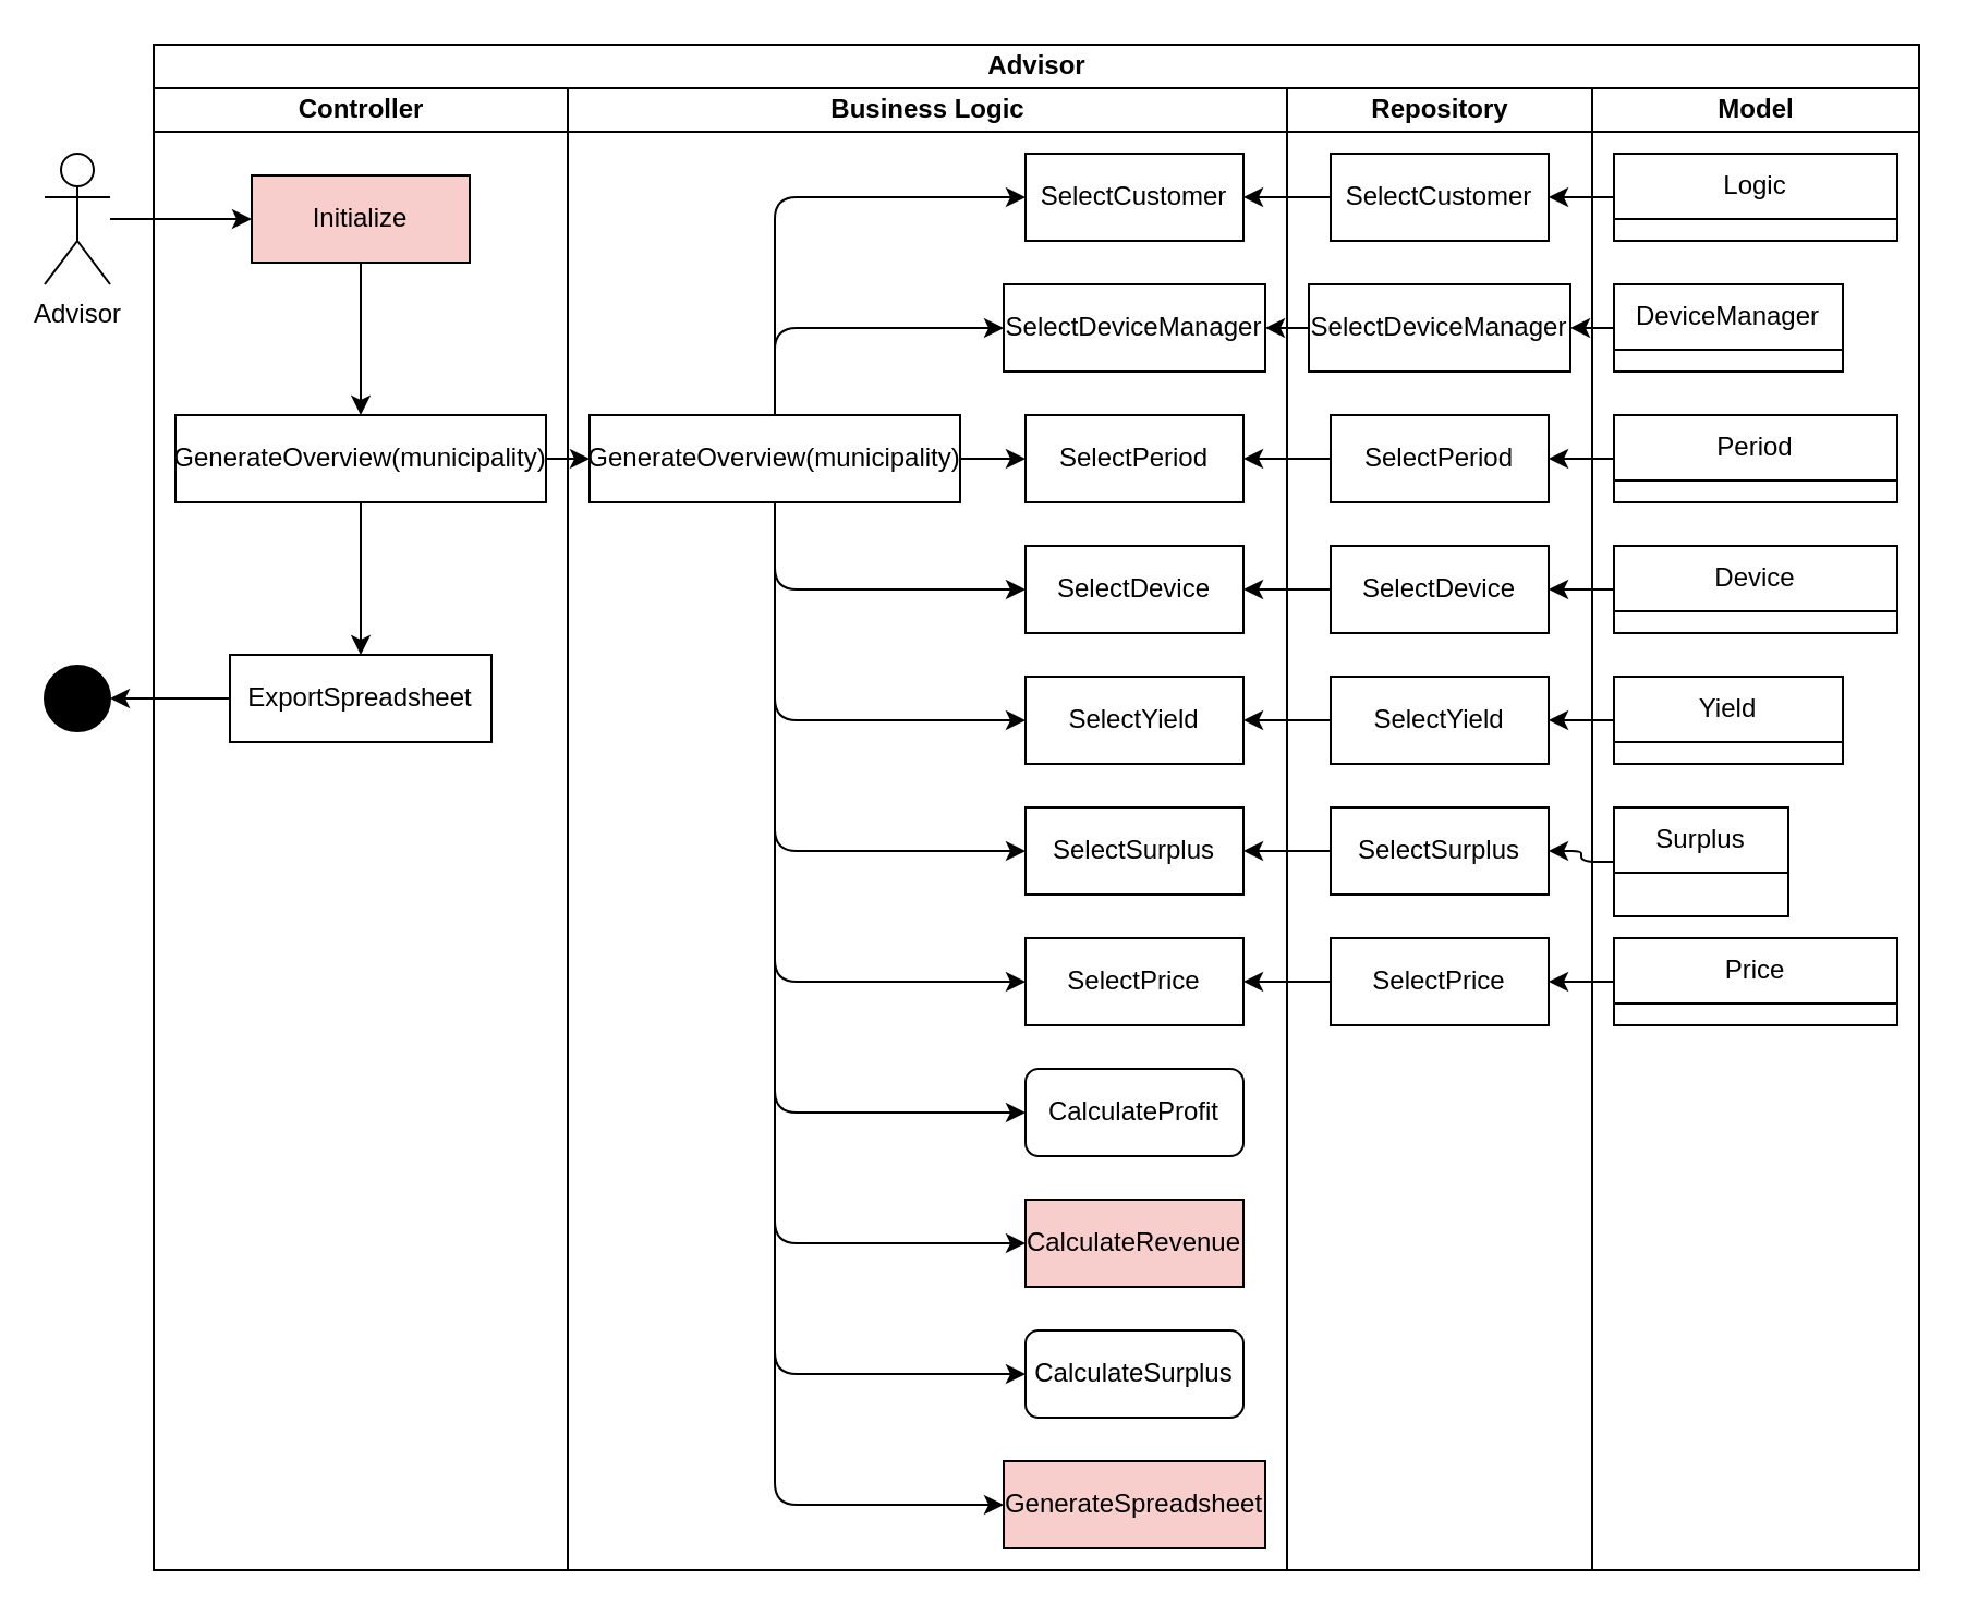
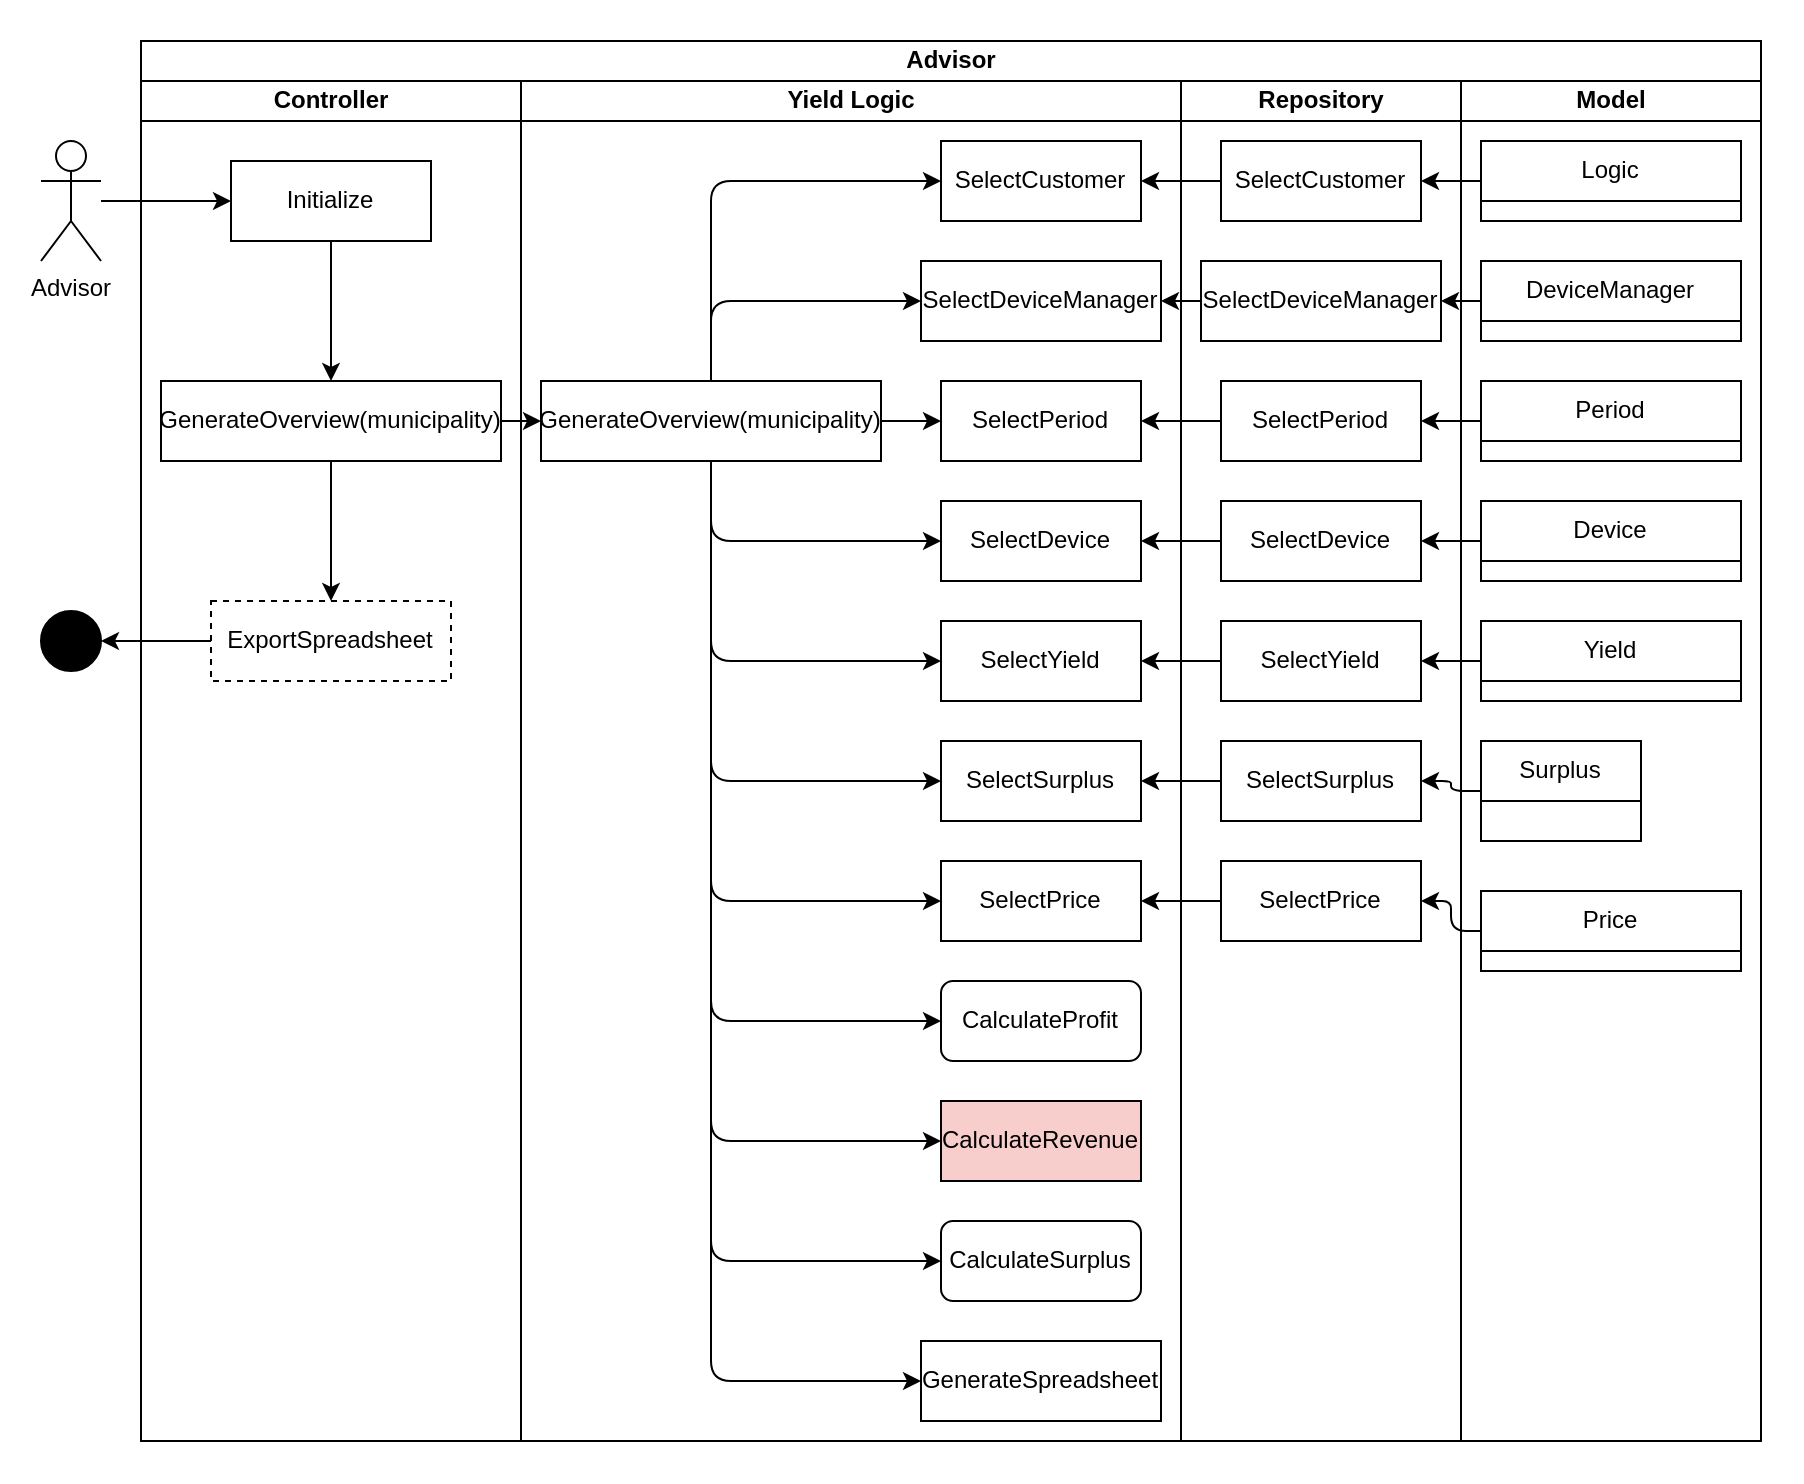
  <mxCell id="0" />
  <mxCell id="1" parent="0" />
  <mxCell id="2" value="Advisor" style="swimlane;childLayout=stackLayout;resizeParent=1;resizeParentMax=0;startSize=20;html=1;" vertex="1" parent="1"><mxGeometry x="70" y="20" width="810" height="700" as="geometry" /></mxCell>
  <mxCell id="3" value="Controller" style="swimlane;startSize=20;html=1;" vertex="1" parent="2"><mxGeometry y="20" width="190" height="680" as="geometry" /></mxCell>
  <mxCell id="4" style="edgeStyle=orthogonalEdgeStyle;html=1;" edge="1" parent="3" source="5" target="8"><mxGeometry relative="1" as="geometry"><mxPoint x="55.0" y="150.0" as="targetPoint" /></mxGeometry></mxCell>
- <mxCell id="5" value="Initialize" style="rounded=0;whiteSpace=wrap;html=1;fillColor=#f8cecc;" vertex="1" parent="3"><mxGeometry x="45" y="40" width="100" height="40" as="geometry" /></mxCell>
- <mxCell id="6" value="ExportSpreadsheet" style="rounded=0;whiteSpace=wrap;html=1;" vertex="1" parent="3"><mxGeometry x="35" y="260" width="120" height="40" as="geometry" /></mxCell>
+ <mxCell id="5" value="Initialize" style="rounded=0;whiteSpace=wrap;html=1;" vertex="1" parent="3"><mxGeometry x="45" y="40" width="100" height="40" as="geometry" /></mxCell>
+ <mxCell id="6" value="ExportSpreadsheet" style="rounded=0;whiteSpace=wrap;html=1;dashed=1;" vertex="1" parent="3"><mxGeometry x="35" y="260" width="120" height="40" as="geometry" /></mxCell>
  <mxCell id="7" style="edgeStyle=orthogonalEdgeStyle;html=1;" edge="1" parent="3" source="8" target="6"><mxGeometry relative="1" as="geometry"><mxPoint x="55.0" y="190" as="sourcePoint" /><Array as="points" /></mxGeometry></mxCell>
  <mxCell id="8" value="GenerateOverview(municipality)" style="rounded=0;whiteSpace=wrap;html=1;" vertex="1" parent="3"><mxGeometry x="10" y="150" width="170" height="40" as="geometry" /></mxCell>
- <mxCell id="9" value="Business Logic" style="swimlane;startSize=20;html=1;" vertex="1" parent="2"><mxGeometry x="190" y="20" width="330" height="680" as="geometry" /></mxCell>
+ <mxCell id="9" value="Yield Logic" style="swimlane;startSize=20;html=1;" vertex="1" parent="2"><mxGeometry x="190" y="20" width="330" height="680" as="geometry" /></mxCell>
  <mxCell id="10" style="edgeStyle=orthogonalEdgeStyle;html=1;" edge="1" parent="9" source="20" target="21"><mxGeometry relative="1" as="geometry"><Array as="points"><mxPoint x="95" y="50" /></Array></mxGeometry></mxCell>
  <mxCell id="11" style="edgeStyle=orthogonalEdgeStyle;html=1;" edge="1" parent="9" source="20" target="23"><mxGeometry relative="1" as="geometry"><Array as="points"><mxPoint x="95" y="110" /></Array></mxGeometry></mxCell>
  <mxCell id="12" style="edgeStyle=orthogonalEdgeStyle;html=1;" edge="1" parent="9" source="20" target="27"><mxGeometry relative="1" as="geometry" /></mxCell>
  <mxCell id="13" style="edgeStyle=orthogonalEdgeStyle;html=1;" edge="1" parent="9" source="20" target="24"><mxGeometry relative="1" as="geometry"><Array as="points"><mxPoint x="95" y="230" /></Array></mxGeometry></mxCell>
  <mxCell id="14" style="edgeStyle=orthogonalEdgeStyle;html=1;" edge="1" parent="9" source="20" target="25"><mxGeometry relative="1" as="geometry"><Array as="points"><mxPoint x="95" y="290" /></Array></mxGeometry></mxCell>
  <mxCell id="15" style="edgeStyle=orthogonalEdgeStyle;html=1;" edge="1" parent="9" source="20" target="26"><mxGeometry relative="1" as="geometry"><Array as="points"><mxPoint x="95" y="350" /></Array></mxGeometry></mxCell>
  <mxCell id="16" style="edgeStyle=orthogonalEdgeStyle;html=1;" edge="1" parent="9" source="20" target="22"><mxGeometry relative="1" as="geometry"><Array as="points"><mxPoint x="95" y="410" /></Array></mxGeometry></mxCell>
  <mxCell id="17" style="edgeStyle=orthogonalEdgeStyle;html=1;" edge="1" parent="9" source="20" target="28"><mxGeometry relative="1" as="geometry"><Array as="points"><mxPoint x="95" y="470" /></Array></mxGeometry></mxCell>
  <mxCell id="18" style="edgeStyle=orthogonalEdgeStyle;html=1;" edge="1" parent="9" source="20" target="29"><mxGeometry relative="1" as="geometry"><Array as="points"><mxPoint x="95" y="530" /></Array></mxGeometry></mxCell>
  <mxCell id="19" style="edgeStyle=orthogonalEdgeStyle;html=1;" edge="1" parent="9" source="20" target="30"><mxGeometry relative="1" as="geometry"><Array as="points"><mxPoint x="95" y="590" /></Array></mxGeometry></mxCell>
  <mxCell id="20" value="GenerateOverview(municipality)" style="rounded=0;whiteSpace=wrap;html=1;" vertex="1" parent="9"><mxGeometry x="10" y="150" width="170" height="40" as="geometry" /></mxCell>
  <mxCell id="21" value="SelectCustomer" style="rounded=0;whiteSpace=wrap;html=1;" vertex="1" parent="9"><mxGeometry x="210.0" y="30" width="100" height="40" as="geometry" /></mxCell>
  <mxCell id="22" value="SelectPrice" style="rounded=0;whiteSpace=wrap;html=1;" vertex="1" parent="9"><mxGeometry x="210.0" y="390" width="100" height="40" as="geometry" /></mxCell>
  <mxCell id="23" value="SelectDeviceManager" style="rounded=0;whiteSpace=wrap;html=1;" vertex="1" parent="9"><mxGeometry x="200" y="90" width="120" height="40" as="geometry" /></mxCell>
  <mxCell id="24" value="SelectDevice" style="rounded=0;whiteSpace=wrap;html=1;" vertex="1" parent="9"><mxGeometry x="210.0" y="210" width="100" height="40" as="geometry" /></mxCell>
  <mxCell id="25" value="SelectYield" style="rounded=0;whiteSpace=wrap;html=1;" vertex="1" parent="9"><mxGeometry x="210.0" y="270" width="100" height="40" as="geometry" /></mxCell>
  <mxCell id="26" value="SelectSurplus" style="rounded=0;whiteSpace=wrap;html=1;" vertex="1" parent="9"><mxGeometry x="210.0" y="330" width="100" height="40" as="geometry" /></mxCell>
  <mxCell id="27" value="SelectPeriod" style="rounded=0;whiteSpace=wrap;html=1;" vertex="1" parent="9"><mxGeometry x="210.0" y="150" width="100" height="40" as="geometry" /></mxCell>
  <mxCell id="28" value="CalculateProfit" style="whiteSpace=wrap;html=1;rounded=1;" vertex="1" parent="9"><mxGeometry x="210.0" y="450" width="100" height="40" as="geometry" /></mxCell>
  <mxCell id="29" value="CalculateRevenue" style="rounded=0;whiteSpace=wrap;html=1;fillColor=#f8cecc;" vertex="1" parent="9"><mxGeometry x="210.0" y="510" width="100" height="40" as="geometry" /></mxCell>
  <mxCell id="30" value="CalculateSurplus" style="whiteSpace=wrap;html=1;rounded=1;" vertex="1" parent="9"><mxGeometry x="210.0" y="570" width="100" height="40" as="geometry" /></mxCell>
- <mxCell id="31" value="GenerateSpreadsheet" style="rounded=0;whiteSpace=wrap;html=1;fillColor=#f8cecc;" vertex="1" parent="9"><mxGeometry x="200" y="630" width="120" height="40" as="geometry" /></mxCell>
+ <mxCell id="31" value="GenerateSpreadsheet" style="rounded=0;whiteSpace=wrap;html=1;" vertex="1" parent="9"><mxGeometry x="200" y="630" width="120" height="40" as="geometry" /></mxCell>
  <mxCell id="32" style="edgeStyle=orthogonalEdgeStyle;html=1;" edge="1" parent="9" source="20" target="31"><mxGeometry relative="1" as="geometry"><Array as="points"><mxPoint x="95" y="650" /></Array></mxGeometry></mxCell>
  <mxCell id="33" value="Repository" style="swimlane;startSize=20;html=1;" vertex="1" parent="2"><mxGeometry x="520" y="20" width="140" height="680" as="geometry" /></mxCell>
  <mxCell id="34" value="SelectCustomer" style="rounded=0;whiteSpace=wrap;html=1;" vertex="1" parent="33"><mxGeometry x="20.0" y="30" width="100" height="40" as="geometry" /></mxCell>
  <mxCell id="35" value="SelectDeviceManager" style="rounded=0;whiteSpace=wrap;html=1;" vertex="1" parent="33"><mxGeometry x="10" y="90" width="120" height="40" as="geometry" /></mxCell>
  <mxCell id="36" value="SelectPrice" style="rounded=0;whiteSpace=wrap;html=1;" vertex="1" parent="33"><mxGeometry x="20.0" y="390" width="100" height="40" as="geometry" /></mxCell>
  <mxCell id="37" value="SelectDevice" style="rounded=0;whiteSpace=wrap;html=1;" vertex="1" parent="33"><mxGeometry x="20.0" y="210" width="100" height="40" as="geometry" /></mxCell>
  <mxCell id="38" value="SelectYield" style="rounded=0;whiteSpace=wrap;html=1;" vertex="1" parent="33"><mxGeometry x="20.0" y="270" width="100" height="40" as="geometry" /></mxCell>
  <mxCell id="39" value="SelectSurplus" style="rounded=0;whiteSpace=wrap;html=1;" vertex="1" parent="33"><mxGeometry x="20.0" y="330" width="100" height="40" as="geometry" /></mxCell>
  <mxCell id="40" value="SelectPeriod" style="rounded=0;whiteSpace=wrap;html=1;" vertex="1" parent="33"><mxGeometry x="20.0" y="150" width="100" height="40" as="geometry" /></mxCell>
  <mxCell id="41" value="Model" style="swimlane;startSize=20;html=1;" vertex="1" parent="2"><mxGeometry x="660" y="20" width="150" height="680" as="geometry" /></mxCell>
  <mxCell id="42" value="Logic" style="swimlane;fontStyle=0;childLayout=stackLayout;horizontal=1;startSize=30;horizontalStack=0;resizeParent=1;resizeParentMax=0;resizeLast=0;collapsible=1;marginBottom=0;whiteSpace=wrap;html=1;fontSize=12;" vertex="1" parent="41"><mxGeometry x="10" y="30" width="130" height="40" as="geometry" /></mxCell>
- <mxCell id="43" value="DeviceManager" style="swimlane;fontStyle=0;childLayout=stackLayout;horizontal=1;startSize=30;horizontalStack=0;resizeParent=1;resizeParentMax=0;resizeLast=0;collapsible=1;marginBottom=0;whiteSpace=wrap;html=1;fontSize=12;" vertex="1" parent="41"><mxGeometry x="10" y="90" width="105" height="40" as="geometry" /></mxCell>
+ <mxCell id="43" value="DeviceManager" style="swimlane;fontStyle=0;childLayout=stackLayout;horizontal=1;startSize=30;horizontalStack=0;resizeParent=1;resizeParentMax=0;resizeLast=0;collapsible=1;marginBottom=0;whiteSpace=wrap;html=1;fontSize=12;" vertex="1" parent="41"><mxGeometry x="10" y="90" width="130" height="40" as="geometry" /></mxCell>
  <mxCell id="44" value="Period" style="swimlane;fontStyle=0;childLayout=stackLayout;horizontal=1;startSize=30;horizontalStack=0;resizeParent=1;resizeParentMax=0;resizeLast=0;collapsible=1;marginBottom=0;whiteSpace=wrap;html=1;fontSize=12;" vertex="1" parent="41"><mxGeometry x="10" y="150" width="130" height="40" as="geometry" /></mxCell>
  <mxCell id="45" value="Device" style="swimlane;fontStyle=0;childLayout=stackLayout;horizontal=1;startSize=30;horizontalStack=0;resizeParent=1;resizeParentMax=0;resizeLast=0;collapsible=1;marginBottom=0;whiteSpace=wrap;html=1;fontSize=12;" vertex="1" parent="41"><mxGeometry x="10" y="210" width="130" height="40" as="geometry" /></mxCell>
- <mxCell id="46" value="Yield" style="swimlane;fontStyle=0;childLayout=stackLayout;horizontal=1;startSize=30;horizontalStack=0;resizeParent=1;resizeParentMax=0;resizeLast=0;collapsible=1;marginBottom=0;whiteSpace=wrap;html=1;fontSize=12;" vertex="1" parent="41"><mxGeometry x="10" y="270" width="105" height="40" as="geometry" /></mxCell>
+ <mxCell id="46" value="Yield" style="swimlane;fontStyle=0;childLayout=stackLayout;horizontal=1;startSize=30;horizontalStack=0;resizeParent=1;resizeParentMax=0;resizeLast=0;collapsible=1;marginBottom=0;whiteSpace=wrap;html=1;fontSize=12;" vertex="1" parent="41"><mxGeometry x="10" y="270" width="130" height="40" as="geometry" /></mxCell>
  <mxCell id="47" value="Surplus" style="swimlane;fontStyle=0;childLayout=stackLayout;horizontal=1;startSize=30;horizontalStack=0;resizeParent=1;resizeParentMax=0;resizeLast=0;collapsible=1;marginBottom=0;whiteSpace=wrap;html=1;fontSize=12;" vertex="1" parent="41"><mxGeometry x="10" y="330" width="80" height="50" as="geometry" /></mxCell>
- <mxCell id="48" value="Price" style="swimlane;fontStyle=0;childLayout=stackLayout;horizontal=1;startSize=30;horizontalStack=0;resizeParent=1;resizeParentMax=0;resizeLast=0;collapsible=1;marginBottom=0;whiteSpace=wrap;html=1;fontSize=12;" vertex="1" parent="41"><mxGeometry x="10" y="390" width="130" height="40" as="geometry" /></mxCell>
+ <mxCell id="48" value="Price" style="swimlane;fontStyle=0;childLayout=stackLayout;horizontal=1;startSize=30;horizontalStack=0;resizeParent=1;resizeParentMax=0;resizeLast=0;collapsible=1;marginBottom=0;whiteSpace=wrap;html=1;fontSize=12;" vertex="1" parent="41"><mxGeometry x="10" y="405" width="130" height="40" as="geometry" /></mxCell>
  <mxCell id="49" style="edgeStyle=orthogonalEdgeStyle;html=1;" edge="1" parent="2" source="34" target="21"><mxGeometry relative="1" as="geometry" /></mxCell>
  <mxCell id="50" style="edgeStyle=orthogonalEdgeStyle;html=1;" edge="1" parent="2" source="35" target="23"><mxGeometry relative="1" as="geometry" /></mxCell>
  <mxCell id="51" style="edgeStyle=orthogonalEdgeStyle;html=1;" edge="1" parent="2" source="40" target="27"><mxGeometry relative="1" as="geometry" /></mxCell>
  <mxCell id="52" style="edgeStyle=orthogonalEdgeStyle;html=1;" edge="1" parent="2" source="37" target="24"><mxGeometry relative="1" as="geometry" /></mxCell>
  <mxCell id="53" style="edgeStyle=orthogonalEdgeStyle;html=1;" edge="1" parent="2" source="38" target="25"><mxGeometry relative="1" as="geometry" /></mxCell>
  <mxCell id="54" style="edgeStyle=orthogonalEdgeStyle;html=1;" edge="1" parent="2" source="39" target="26"><mxGeometry relative="1" as="geometry" /></mxCell>
  <mxCell id="55" style="edgeStyle=orthogonalEdgeStyle;html=1;" edge="1" parent="2" source="36" target="22"><mxGeometry relative="1" as="geometry" /></mxCell>
  <mxCell id="56" style="edgeStyle=orthogonalEdgeStyle;html=1;" edge="1" parent="2" source="8" target="20"><mxGeometry relative="1" as="geometry"><mxPoint x="150" y="190" as="sourcePoint" /></mxGeometry></mxCell>
  <mxCell id="57" style="edgeStyle=orthogonalEdgeStyle;html=1;" edge="1" parent="2" source="48" target="36"><mxGeometry relative="1" as="geometry" /></mxCell>
  <mxCell id="58" style="edgeStyle=orthogonalEdgeStyle;html=1;" edge="1" parent="2" source="47" target="39"><mxGeometry relative="1" as="geometry" /></mxCell>
  <mxCell id="59" style="edgeStyle=orthogonalEdgeStyle;html=1;" edge="1" parent="2" source="46" target="38"><mxGeometry relative="1" as="geometry" /></mxCell>
  <mxCell id="60" style="edgeStyle=orthogonalEdgeStyle;html=1;" edge="1" parent="2" source="45" target="37"><mxGeometry relative="1" as="geometry" /></mxCell>
  <mxCell id="61" style="edgeStyle=orthogonalEdgeStyle;html=1;" edge="1" parent="2" source="44" target="40"><mxGeometry relative="1" as="geometry" /></mxCell>
  <mxCell id="62" style="edgeStyle=orthogonalEdgeStyle;html=1;" edge="1" parent="2" source="43" target="35"><mxGeometry relative="1" as="geometry" /></mxCell>
  <mxCell id="63" style="edgeStyle=orthogonalEdgeStyle;html=1;" edge="1" parent="2" source="42" target="34"><mxGeometry relative="1" as="geometry" /></mxCell>
  <mxCell id="64" style="edgeStyle=none;html=1;" edge="1" source="65" target="5" parent="1"><mxGeometry relative="1" as="geometry" /></mxCell>
  <mxCell id="65" value="Advisor" style="shape=umlActor;verticalLabelPosition=bottom;verticalAlign=top;html=1;outlineConnect=0;" vertex="1" parent="1"><mxGeometry x="20" y="70" width="30" height="60" as="geometry" /></mxCell>
  <mxCell id="66" value="" style="ellipse;fillColor=strokeColor;" vertex="1" parent="1"><mxGeometry x="20" y="305" width="30" height="30" as="geometry" /></mxCell>
  <mxCell id="67" style="edgeStyle=orthogonalEdgeStyle;html=1;" edge="1" parent="1" source="6" target="66"><mxGeometry relative="1" as="geometry" /></mxCell>
